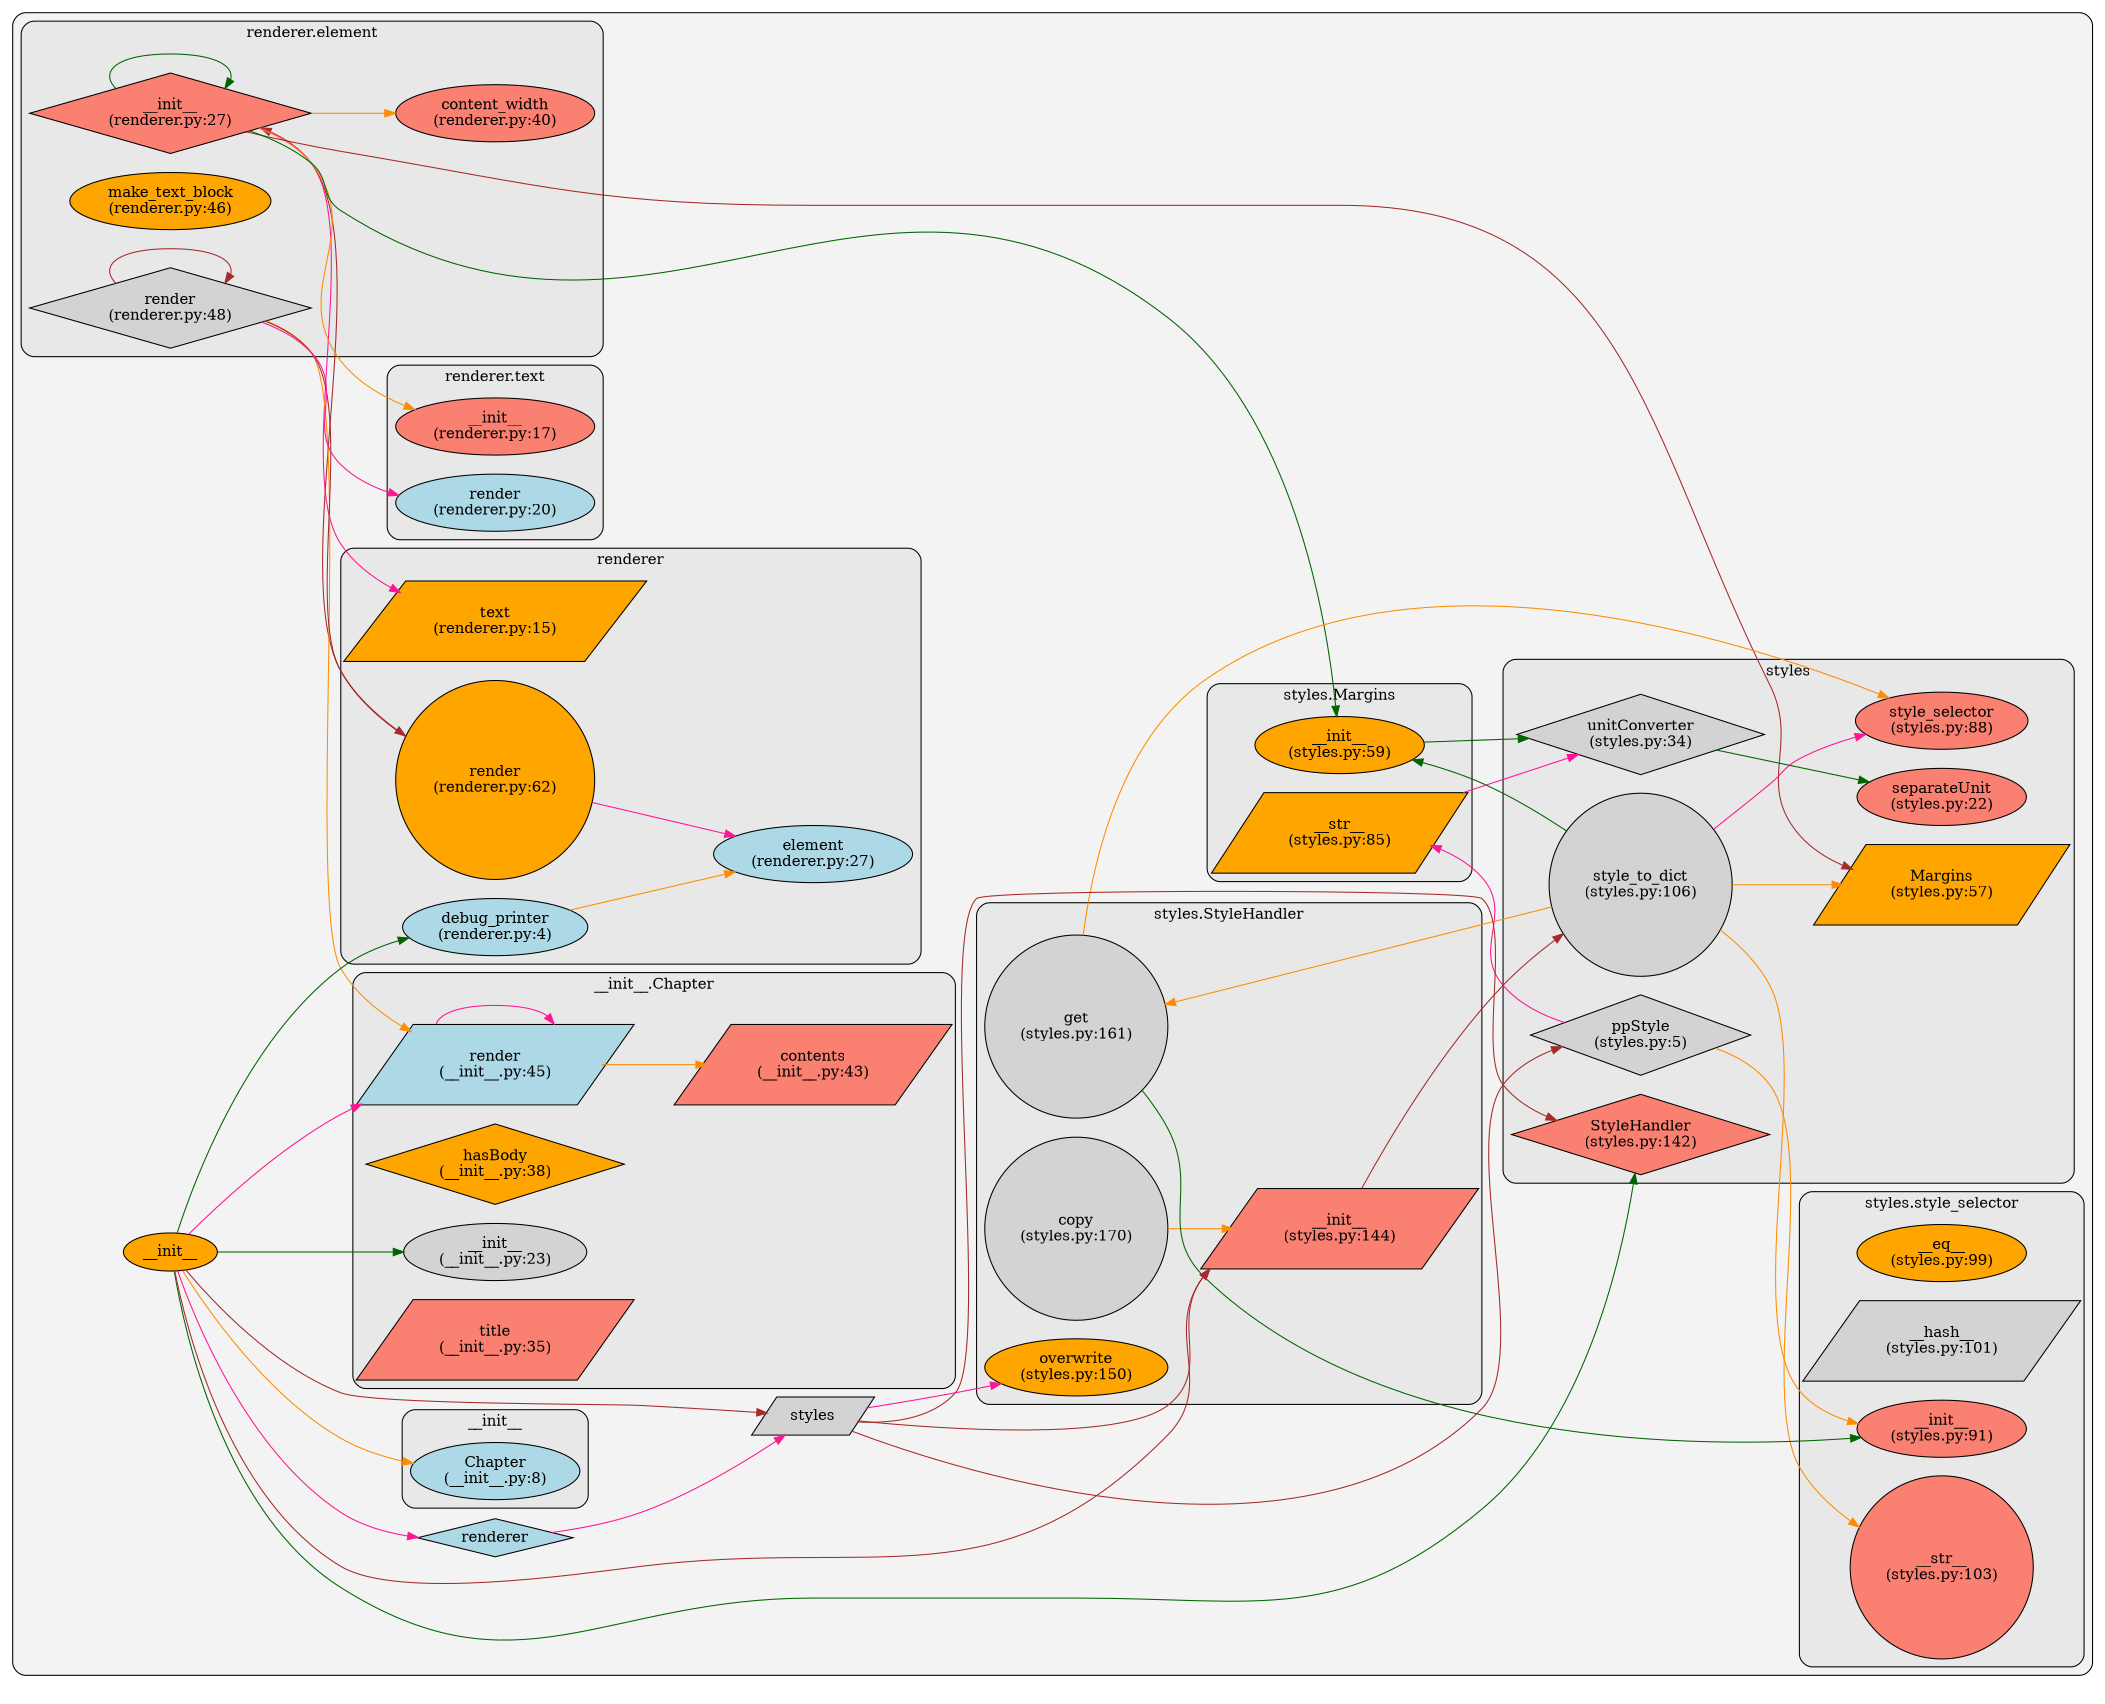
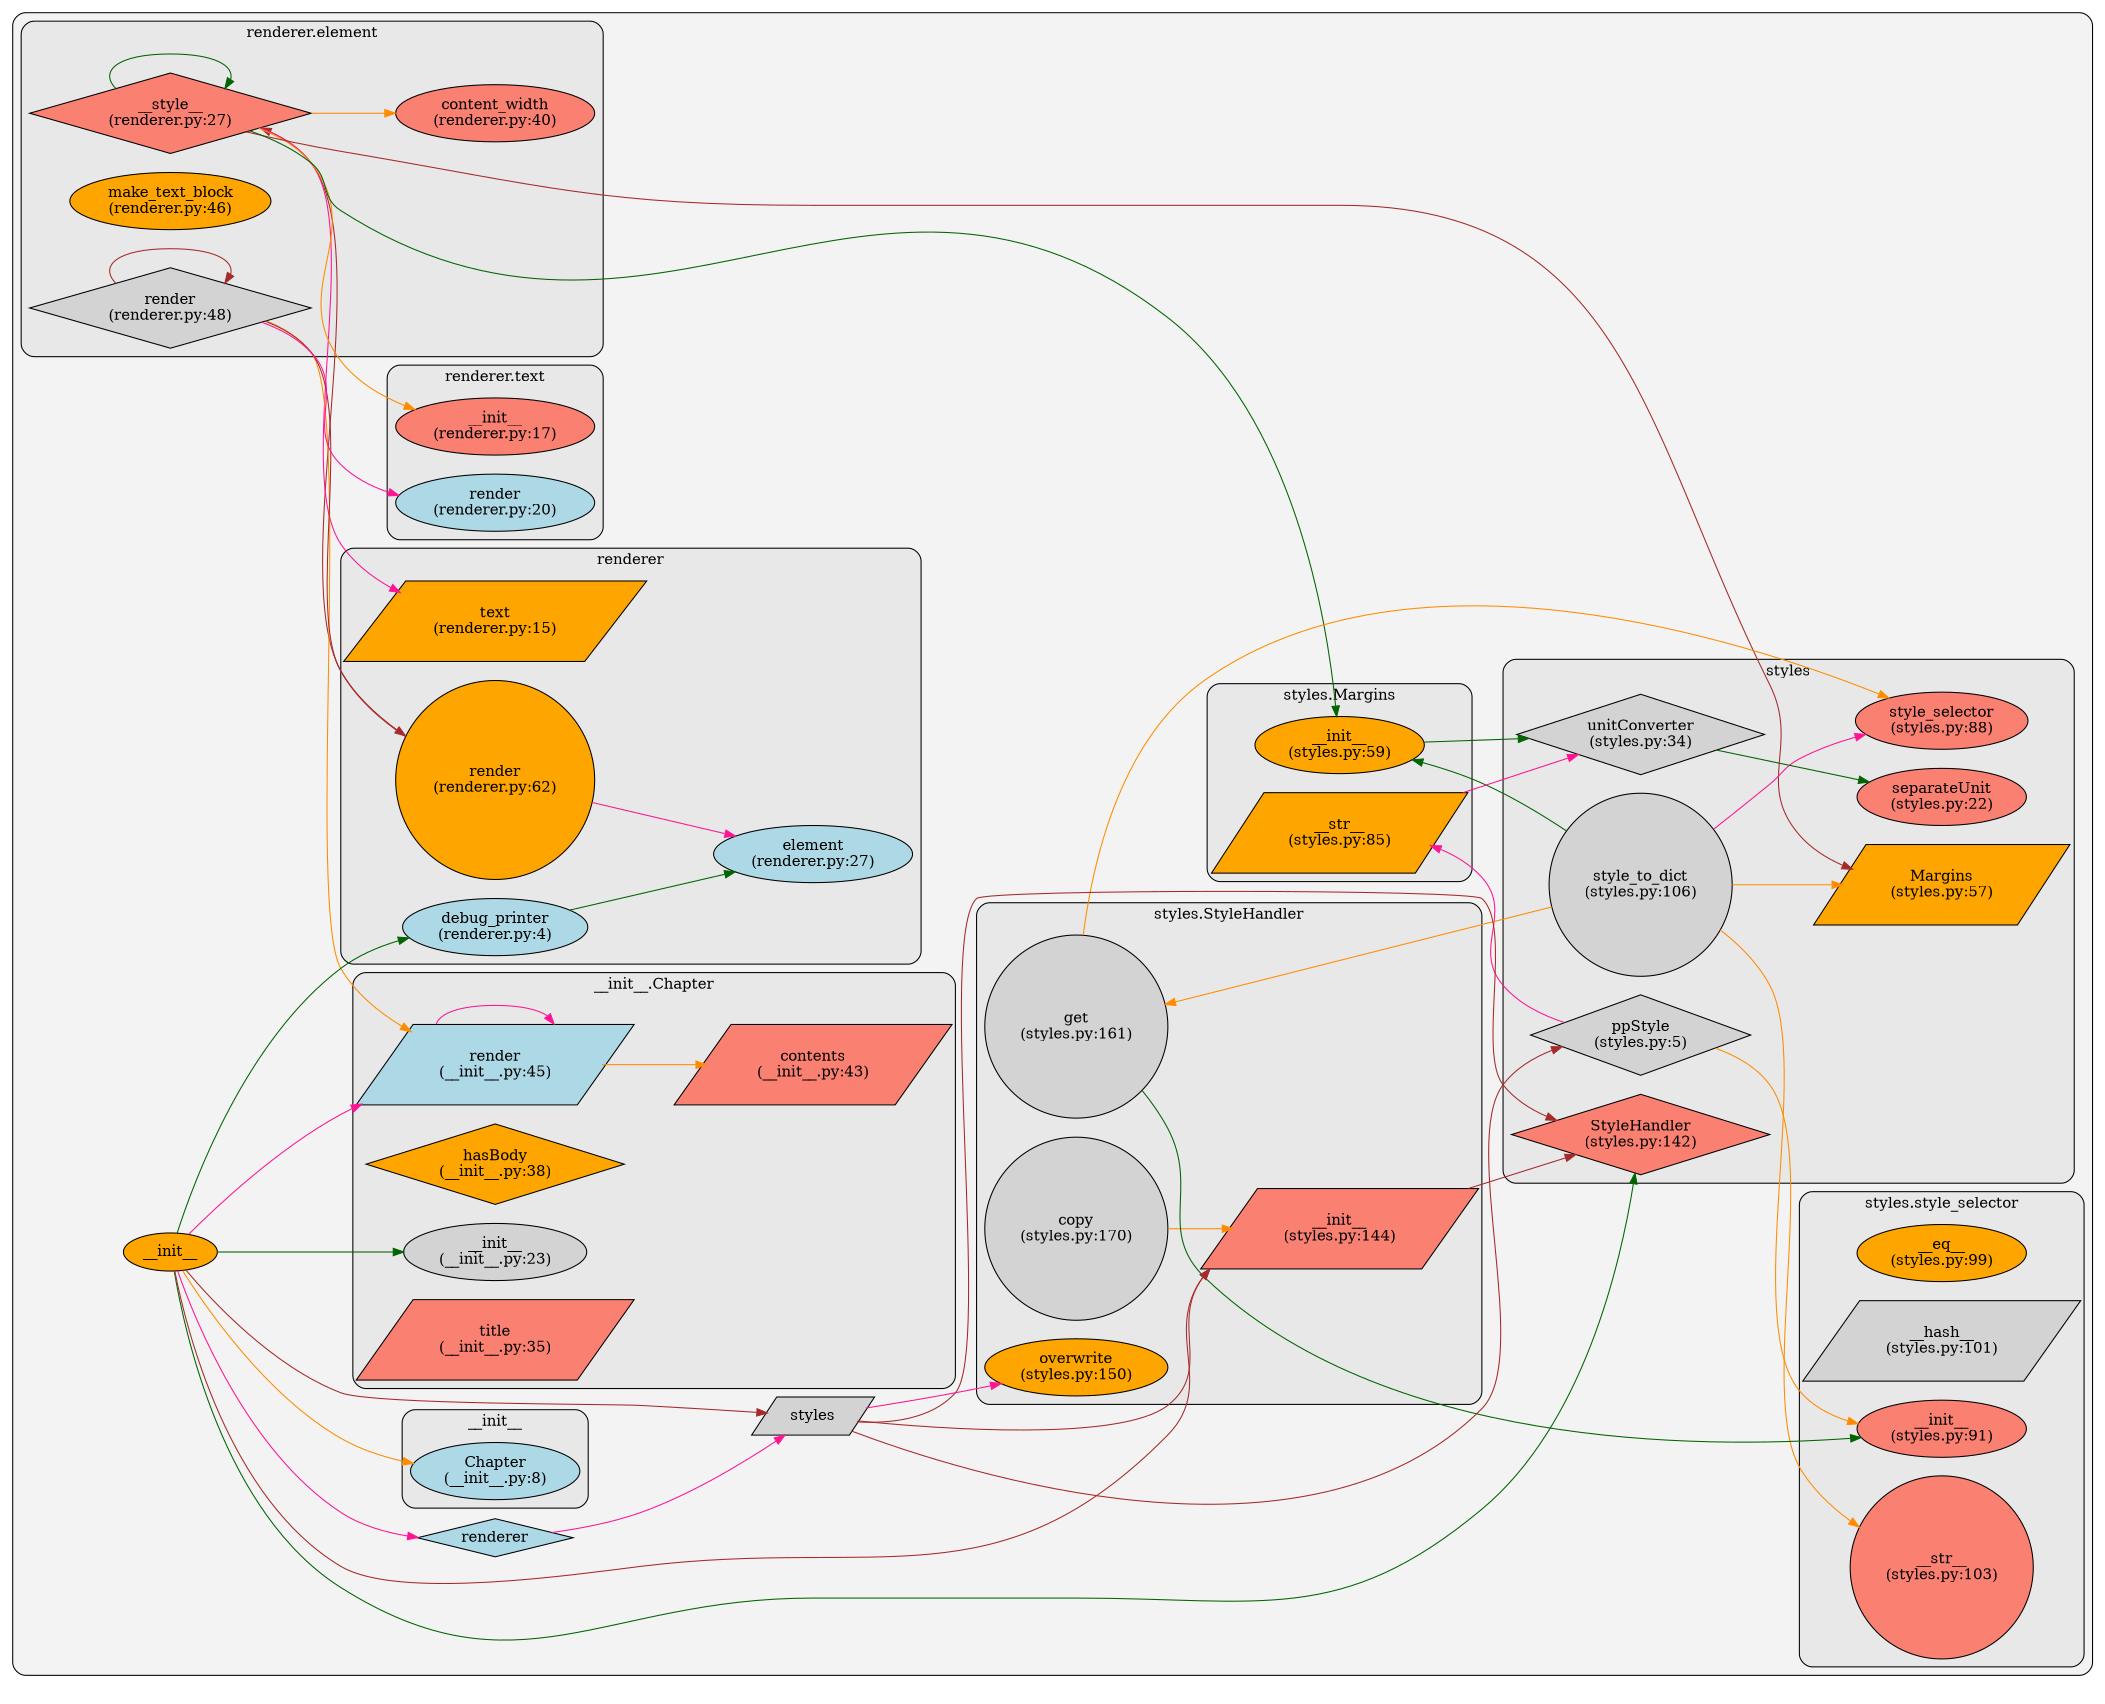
  digraph {
    clusterrank=local
    rankdir=LR
    node [fillcolor=salmon fontcolor="#000000" group=2 shape=ellipse style=filled]
    edge [color=darkorange style=solid]
    n1 [fillcolor=lightblue group=0 label="Chapter\n(__init__.py:8)"]
    n2 [fillcolor=lightgrey group=0 label="__init__\n(__init__.py:23)"]
    n3 [group=0 label="contents\n(__init__.py:43)" shape=parallelogram]
    n4 [fillcolor=orange group=0 label="hasBody\n(__init__.py:38)" shape=diamond]
    n5 [fillcolor=lightblue group=0 label="render\n(__init__.py:45)" shape=parallelogram]
    n6 [group=0 label="title\n(__init__.py:35)" shape=parallelogram]
    n7 [fillcolor=lightblue group=1 label="debug_printer\n(renderer.py:4)"]
    n8 [fillcolor=lightblue group=1 label="element\n(renderer.py:27)"]
    n9 [fillcolor=orange group=1 label="render\n(renderer.py:62)" shape=circle]
    n10 [fillcolor=orange group=1 label="text\n(renderer.py:15)" shape=parallelogram]
-   n11 [group=1 label="__init__\n(renderer.py:27)" shape=diamond]
+   n11 [group=1 label="__style__\n(renderer.py:27)" shape=diamond]
    n12 [group=1 label="content_width\n(renderer.py:40)"]
    n13 [fillcolor=orange group=1 label="make_text_block\n(renderer.py:46)"]
    n14 [fillcolor=lightgrey group=1 label="render\n(renderer.py:48)" shape=diamond]
    n15 [group=1 label="__init__\n(renderer.py:17)"]
    n16 [fillcolor=lightblue group=1 label="render\n(renderer.py:20)"]
    n17 [fillcolor=orange label="Margins\n(styles.py:57)" shape=parallelogram]
    n18 [label="StyleHandler\n(styles.py:142)" shape=diamond]
    n19 [fillcolor=lightgrey label="ppStyle\n(styles.py:5)" shape=diamond]
    n20 [label="separateUnit\n(styles.py:22)"]
    n21 [label="style_selector\n(styles.py:88)"]
    n22 [fillcolor=lightgrey label="style_to_dict\n(styles.py:106)" shape=circle]
    n23 [fillcolor=lightgrey label="unitConverter\n(styles.py:34)" shape=diamond]
    n24 [fillcolor=orange label="__init__\n(styles.py:59)"]
    n25 [fillcolor=orange label="__str__\n(styles.py:85)" shape=parallelogram]
    n26 [label="__init__\n(styles.py:144)" shape=parallelogram]
    n27 [fillcolor=lightgrey label="copy\n(styles.py:170)" shape=circle]
    n28 [fillcolor=lightgrey label="get\n(styles.py:161)" shape=circle]
    n29 [fillcolor=orange label="overwrite\n(styles.py:150)"]
    n30 [fillcolor=orange label="__eq__\n(styles.py:99)"]
    n31 [fillcolor=lightgrey label="__hash__\n(styles.py:101)" shape=parallelogram]
    n32 [label="__init__\n(styles.py:91)"]
    n33 [label="__str__\n(styles.py:103)" shape=circle]
    n34 [fillcolor=orange group=0 label=__init__]
    n35 [fillcolor=lightblue group=1 label=renderer shape=diamond]
    n36 [fillcolor=lightgrey label=styles shape=parallelogram]
    subgraph cluster_1 {
      fillcolor="#80808018"
      style="filled,rounded"
      n34
      n35
      n36
      subgraph cluster_2 {
        fillcolor="#80808018"
        label=__init__
        style="filled,rounded"
        n1
      }
      subgraph cluster_3 {
        fillcolor="#80808018"
        label="__init__.Chapter"
        style="filled,rounded"
        n2
        n3
        n4
        n5
        n6
      }
      subgraph cluster_4 {
        fillcolor="#80808018"
        label=renderer
        style="filled,rounded"
        n7
        n8
        n9
        n10
      }
      subgraph cluster_5 {
        fillcolor="#80808018"
        label="renderer.element"
        style="filled,rounded"
        n11
        n12
        n13
        n14
      }
      subgraph cluster_6 {
        fillcolor="#80808018"
        label="renderer.text"
        style="filled,rounded"
        n15
        n16
      }
      subgraph cluster_7 {
        fillcolor="#80808018"
        label=styles
        style="filled,rounded"
        n17
        n18
        n19
        n20
        n21
        n22
        n23
      }
      subgraph cluster_8 {
        fillcolor="#80808018"
        label="styles.Margins"
        style="filled,rounded"
        n24
        n25
      }
      subgraph cluster_9 {
        fillcolor="#80808018"
        label="styles.StyleHandler"
        style="filled,rounded"
        n26
        n27
        n28
        n29
      }
      subgraph cluster_10 {
        fillcolor="#80808018"
        label="styles.style_selector"
        style="filled,rounded"
        n30
        n31
        n32
        n33
      }
    }
    n5 -> n3
    n5 -> n5 [color=deeppink]
-   n7 -> n8
+   n7 -> n8 [color=darkgreen]
    n9 -> n8 [color=deeppink]
    n9 -> n11 [color=brown]
    n11 -> n10 [color=deeppink]
    n11 -> n11 [color=darkgreen]
    n11 -> n12
    n11 -> n15
    n11 -> n17 [color=brown]
    n11 -> n24 [color=darkgreen]
    n14 -> n5
    n14 -> n9 [color=brown]
    n14 -> n14 [color=brown]
    n14 -> n16 [color=deeppink]
    n19 -> n25 [color=deeppink]
    n19 -> n33
    n22 -> n17
    n22 -> n21 [color=deeppink]
    n22 -> n24 [color=darkgreen]
    n22 -> n28
    n22 -> n32
    n23 -> n20 [color=darkgreen]
    n24 -> n23 [color=darkgreen]
    n25 -> n23 [color=deeppink]
-   n26 -> n22 [color=brown]
+   n26 -> n18 [color=brown]
    n27 -> n26
    n28 -> n21
    n28 -> n32 [color=darkgreen]
    n34 -> n1
    n34 -> n2 [color=darkgreen]
    n34 -> n5 [color=deeppink]
    n34 -> n7 [color=darkgreen]
    n34 -> n18 [color=darkgreen]
    n34 -> n26 [color=brown]
    n34 -> n35 [color=deeppink]
    n34 -> n36 [color=brown]
    n35 -> n36 [color=deeppink]
    n36 -> n18 [color=brown]
    n36 -> n19 [color=brown]
    n36 -> n26 [color=brown]
    n36 -> n29 [color=deeppink]
  }
